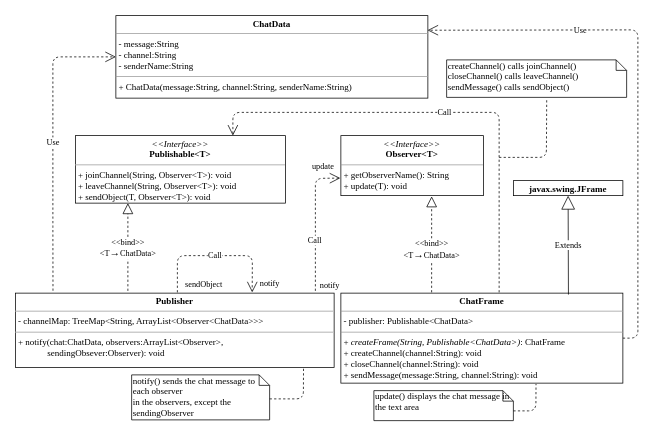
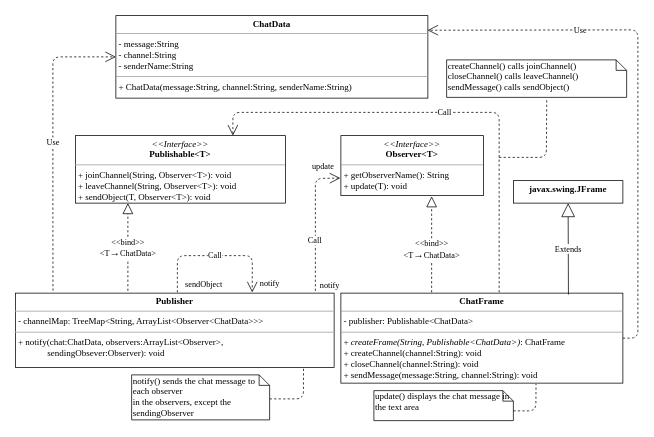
  <mxCell id="0" />
  <mxCell id="1" parent="0" />
  <mxCell id="2" value="&lt;p style=&quot;margin: 0px ; margin-top: 4px ; text-align: center&quot;&gt;&lt;i&gt;&amp;lt;&amp;lt;Interface&amp;gt;&amp;gt;&lt;/i&gt;&lt;br&gt;&lt;b&gt;Observer&amp;lt;T&amp;gt;&lt;/b&gt;&lt;/p&gt;&lt;hr size=&quot;1&quot;&gt;&lt;p style=&quot;margin: 0px ; margin-left: 4px&quot;&gt;&lt;/p&gt;&lt;p style=&quot;margin: 0px ; margin-left: 4px&quot;&gt;+ getObserverName(): String&lt;br&gt;+ update(T): void&lt;/p&gt;" style="verticalAlign=top;align=left;overflow=fill;fontSize=12;fontFamily=Verdana;html=1;rounded=0;shadow=0;comic=0;labelBackgroundColor=none;strokeWidth=1" parent="1" vertex="1"><mxGeometry x="454" y="180" width="190" height="80" as="geometry" /></mxCell>
  <mxCell id="3" value="&lt;p style=&quot;margin: 0px ; margin-top: 4px ; text-align: center&quot;&gt;&lt;b&gt;Publisher&lt;/b&gt;&lt;/p&gt;&lt;hr size=&quot;1&quot;&gt;&lt;p style=&quot;margin: 0px ; margin-left: 4px&quot;&gt;- channelMap: TreeMap&amp;lt;String, ArrayList&amp;lt;Observer&amp;lt;ChatData&amp;gt;&amp;gt;&amp;gt;&lt;/p&gt;&lt;hr size=&quot;1&quot;&gt;&lt;p style=&quot;margin: 0px ; margin-left: 4px&quot;&gt;+ notify(chat:ChatData, observers:ArrayList&amp;lt;Observer&amp;gt;,&lt;/p&gt;&lt;p style=&quot;margin: 0px ; margin-left: 4px&quot;&gt;&amp;nbsp; &amp;nbsp; &amp;nbsp; &amp;nbsp; &amp;nbsp; &amp;nbsp; &amp;nbsp;sendingObsever:Observer): void&lt;/p&gt;" style="verticalAlign=top;align=left;overflow=fill;fontSize=12;fontFamily=Verdana;html=1;" vertex="1" parent="1"><mxGeometry x="20" y="390" width="425" height="99" as="geometry" /></mxCell>
  <mxCell id="4" value="&lt;p style=&quot;margin: 0px ; margin-top: 4px ; text-align: center&quot;&gt;&lt;i&gt;&amp;lt;&amp;lt;Interface&amp;gt;&amp;gt;&lt;/i&gt;&lt;br&gt;&lt;b&gt;Publishable&amp;lt;T&amp;gt;&lt;/b&gt;&lt;/p&gt;&lt;hr size=&quot;1&quot;&gt;&lt;p style=&quot;margin: 0px ; margin-left: 4px&quot;&gt;&lt;/p&gt;&lt;p style=&quot;margin: 0px ; margin-left: 4px&quot;&gt;+ joinChannel(String, Observer&amp;lt;T&amp;gt;): void&lt;/p&gt;&lt;p style=&quot;margin: 0px ; margin-left: 4px&quot;&gt;+ leaveChannel(String, Observer&amp;lt;T&amp;gt;): void&lt;br&gt;+ sendObject(T, Observer&amp;lt;T&amp;gt;): void&lt;/p&gt;" style="verticalAlign=top;align=left;overflow=fill;fontSize=12;fontFamily=Verdana;html=1;rounded=0;shadow=0;comic=0;labelBackgroundColor=none;strokeWidth=1" vertex="1" parent="1"><mxGeometry x="100" y="180" width="280" height="90" as="geometry" /></mxCell>
- <mxCell id="5" value="&lt;p style=&quot;margin: 0px ; margin-top: 4px ; text-align: center&quot;&gt;&lt;b&gt;javax.swing.JFrame&lt;/b&gt;&lt;/p&gt;" style="verticalAlign=top;align=left;overflow=fill;fontSize=12;fontFamily=Verdana;html=1;" vertex="1" parent="1"><mxGeometry x="684" y="240" width="146" height="20" as="geometry" /></mxCell>
+ <mxCell id="5" value="&lt;p style=&quot;margin: 0px ; margin-top: 4px ; text-align: center&quot;&gt;&lt;b&gt;javax.swing.JFrame&lt;/b&gt;&lt;/p&gt;" style="verticalAlign=top;align=left;overflow=fill;fontSize=12;fontFamily=Verdana;html=1;" vertex="1" parent="1"><mxGeometry x="684" y="240" width="146" height="30" as="geometry" /></mxCell>
  <mxCell id="6" value="" style="endArrow=block;dashed=1;endFill=0;endSize=12;html=1;fontFamily=Verdana;entryX=0.637;entryY=1.011;entryDx=0;entryDy=0;entryPerimeter=0;" edge="1" parent="1" target="2"><mxGeometry width="160" relative="1" as="geometry"><mxPoint x="575" y="389" as="sourcePoint" /><mxPoint x="744" y="360" as="targetPoint" /></mxGeometry></mxCell>
  <mxCell id="7" value="&amp;lt;&amp;lt;bind&amp;gt;&amp;gt;&lt;br&gt;&amp;lt;T&lt;span style=&quot;font-size: 14px; text-align: left;&quot;&gt;→&lt;/span&gt;ChatData&amp;gt;" style="edgeLabel;html=1;align=center;verticalAlign=middle;resizable=0;points=[];fontFamily=Verdana;" vertex="1" connectable="0" parent="6"><mxGeometry x="-0.113" y="1" relative="1" as="geometry"><mxPoint as="offset" /></mxGeometry></mxCell>
  <mxCell id="8" value="" style="endArrow=block;dashed=1;endFill=0;endSize=12;html=1;fontFamily=Verdana;entryX=0.25;entryY=1;entryDx=0;entryDy=0;" edge="1" parent="1" target="4"><mxGeometry width="160" relative="1" as="geometry"><mxPoint x="170" y="387" as="sourcePoint" /><mxPoint x="273.58" y="270" as="targetPoint" /></mxGeometry></mxCell>
  <mxCell id="9" value="&amp;lt;&amp;lt;bind&amp;gt;&amp;gt;&lt;br&gt;&amp;lt;T&lt;span style=&quot;font-size: 14px ; text-align: left&quot;&gt;→&lt;/span&gt;ChatData&amp;gt;" style="edgeLabel;html=1;align=center;verticalAlign=middle;resizable=0;points=[];fontFamily=Verdana;" vertex="1" connectable="0" parent="8"><mxGeometry x="-0.273" y="1" relative="1" as="geometry"><mxPoint y="-14.29" as="offset" /></mxGeometry></mxCell>
  <mxCell id="10" value="&lt;p style=&quot;margin: 0px ; margin-top: 4px ; text-align: center&quot;&gt;&lt;b&gt;ChatData&lt;/b&gt;&lt;/p&gt;&lt;hr size=&quot;1&quot;&gt;&lt;p style=&quot;margin: 0px ; margin-left: 4px&quot;&gt;- message:String&lt;/p&gt;&lt;p style=&quot;margin: 0px ; margin-left: 4px&quot;&gt;- channel:String&lt;/p&gt;&lt;p style=&quot;margin: 0px ; margin-left: 4px&quot;&gt;- senderName:String&amp;nbsp;&lt;/p&gt;&lt;hr size=&quot;1&quot;&gt;&lt;p style=&quot;margin: 0px ; margin-left: 4px&quot;&gt;+ ChatData(message:String, channel:String, senderName:String)&lt;/p&gt;&lt;p style=&quot;margin: 0px ; margin-left: 4px&quot;&gt;&lt;br&gt;&lt;/p&gt;" style="verticalAlign=top;align=left;overflow=fill;fontSize=12;fontFamily=Verdana;html=1;" vertex="1" parent="1"><mxGeometry x="154" y="20" width="416" height="110" as="geometry" /></mxCell>
  <mxCell id="11" value="Use" style="endArrow=open;endSize=12;dashed=1;html=1;fontFamily=Verdana;exitX=0.118;exitY=-0.032;exitDx=0;exitDy=0;entryX=0;entryY=0.5;entryDx=0;entryDy=0;exitPerimeter=0;" edge="1" parent="1" source="3" target="10"><mxGeometry width="160" relative="1" as="geometry"><mxPoint x="204" y="120" as="sourcePoint" /><mxPoint x="364" y="120" as="targetPoint" /><Array as="points"><mxPoint x="70" y="300" /><mxPoint x="70" y="75" /></Array></mxGeometry></mxCell>
  <mxCell id="12" value="Use" style="endArrow=open;endSize=12;dashed=1;html=1;fontFamily=Verdana;entryX=0.999;entryY=0.177;entryDx=0;entryDy=0;entryPerimeter=0;exitX=1;exitY=0.5;exitDx=0;exitDy=0;" edge="1" parent="1" source="13" target="10"><mxGeometry x="0.429" width="160" relative="1" as="geometry"><mxPoint x="674" y="388" as="sourcePoint" /><mxPoint x="424" y="120" as="targetPoint" /><Array as="points"><mxPoint x="850" y="450" /><mxPoint x="850" y="39" /></Array><mxPoint as="offset" /></mxGeometry></mxCell>
  <mxCell id="13" value="&lt;p style=&quot;margin: 0px ; margin-top: 4px ; text-align: center&quot;&gt;&lt;b&gt;ChatFrame&lt;/b&gt;&lt;/p&gt;&lt;hr size=&quot;1&quot;&gt;&lt;p style=&quot;margin: 0px ; margin-left: 4px&quot;&gt;- publisher: Publishable&amp;lt;ChatData&amp;gt;&lt;/p&gt;&lt;hr size=&quot;1&quot;&gt;&lt;p style=&quot;margin: 0px ; margin-left: 4px&quot;&gt;+ &lt;i&gt;createFrame(String, Publishable&amp;lt;ChatData&amp;gt;)&lt;/i&gt;: ChatFrame&lt;/p&gt;&lt;p style=&quot;margin: 0px ; margin-left: 4px&quot;&gt;+ createChannel(channel:String): void&lt;/p&gt;&lt;p style=&quot;margin: 0px ; margin-left: 4px&quot;&gt;+ closeChannel(channel:String): void&lt;/p&gt;&lt;p style=&quot;margin: 0px ; margin-left: 4px&quot;&gt;+ sendMessage(message:String, channel:String): void&lt;/p&gt;&lt;p style=&quot;margin: 0px ; margin-left: 4px&quot;&gt;&lt;br&gt;&lt;/p&gt;" style="verticalAlign=top;align=left;overflow=fill;fontSize=12;fontFamily=Verdana;html=1;" vertex="1" parent="1"><mxGeometry x="454" y="390" width="376" height="120" as="geometry" /></mxCell>
  <mxCell id="14" value="Extends" style="endArrow=block;endSize=16;endFill=0;html=1;fontFamily=Verdana;entryX=0.5;entryY=1;entryDx=0;entryDy=0;exitX=0.807;exitY=0.016;exitDx=0;exitDy=0;exitPerimeter=0;" edge="1" parent="1" source="13" target="5"><mxGeometry width="160" relative="1" as="geometry"><mxPoint x="750" y="391" as="sourcePoint" /><mxPoint x="864" y="340" as="targetPoint" /></mxGeometry></mxCell>
  <mxCell id="15" value="Call" style="endArrow=open;endSize=12;dashed=1;html=1;fontFamily=Verdana;entryX=-0.004;entryY=0.708;entryDx=0;entryDy=0;entryPerimeter=0;" edge="1" parent="1" target="2"><mxGeometry x="-0.265" y="1" width="160" relative="1" as="geometry"><mxPoint x="420" y="387" as="sourcePoint" /><mxPoint x="454" y="254.41" as="targetPoint" /><Array as="points"><mxPoint x="420" y="237" /></Array><mxPoint as="offset" /></mxGeometry></mxCell>
  <mxCell id="16" value="notify" style="edgeLabel;html=1;align=center;verticalAlign=middle;resizable=0;points=[];fontFamily=Verdana;" vertex="1" connectable="0" parent="15"><mxGeometry x="-0.803" y="-1" relative="1" as="geometry"><mxPoint x="17.58" y="10.71" as="offset" /></mxGeometry></mxCell>
  <mxCell id="17" value="update" style="edgeLabel;html=1;align=center;verticalAlign=middle;resizable=0;points=[];fontFamily=Verdana;" vertex="1" connectable="0" parent="15"><mxGeometry x="0.451" y="-18" relative="1" as="geometry"><mxPoint x="-8.37" y="-33.74" as="offset" /></mxGeometry></mxCell>
  <mxCell id="18" value="Call" style="endArrow=open;endSize=12;dashed=1;html=1;fontFamily=Verdana;entryX=0.743;entryY=-0.01;entryDx=0;entryDy=0;entryPerimeter=0;" edge="1" parent="1" target="3"><mxGeometry width="160" relative="1" as="geometry"><mxPoint x="236" y="389" as="sourcePoint" /><mxPoint x="279" y="391" as="targetPoint" /><Array as="points"><mxPoint x="236" y="340" /><mxPoint x="336" y="340" /></Array></mxGeometry></mxCell>
  <mxCell id="19" value="sendObject" style="edgeLabel;html=1;align=center;verticalAlign=middle;resizable=0;points=[];fontFamily=Verdana;" vertex="1" connectable="0" parent="18"><mxGeometry x="-0.792" y="1" relative="1" as="geometry"><mxPoint x="35.06" y="9.47" as="offset" /></mxGeometry></mxCell>
  <mxCell id="20" value="notify" style="edgeLabel;html=1;align=center;verticalAlign=middle;resizable=0;points=[];fontFamily=Verdana;" vertex="1" connectable="0" parent="18"><mxGeometry x="0.619" relative="1" as="geometry"><mxPoint x="22.86" y="25.69" as="offset" /></mxGeometry></mxCell>
  <mxCell id="21" value="notify() sends the chat message to each observer&lt;br&gt;in the observers, except the sendingObserver" style="shape=note;whiteSpace=wrap;html=1;size=14;verticalAlign=top;align=left;spacingTop=-6;fontFamily=Verdana;" vertex="1" parent="1"><mxGeometry x="175" y="499" width="184" height="60" as="geometry" /></mxCell>
  <mxCell id="22" value="" style="endArrow=none;dashed=1;html=1;fontFamily=Verdana;entryX=0.904;entryY=1.015;entryDx=0;entryDy=0;entryPerimeter=0;exitX=0;exitY=0;exitDx=184;exitDy=32;exitPerimeter=0;" edge="1" parent="1" source="21" target="3"><mxGeometry width="50" height="50" relative="1" as="geometry"><mxPoint x="360" y="512" as="sourcePoint" /><mxPoint x="424" y="560" as="targetPoint" /><Array as="points"><mxPoint x="404" y="531" /></Array></mxGeometry></mxCell>
  <mxCell id="23" value="update() displays the chat message in the text area" style="shape=note;whiteSpace=wrap;html=1;size=14;verticalAlign=top;align=left;spacingTop=-6;fontFamily=Verdana;" vertex="1" parent="1"><mxGeometry x="498" y="520" width="186" height="40" as="geometry" /></mxCell>
  <mxCell id="24" value="" style="endArrow=none;dashed=1;html=1;fontFamily=Verdana;entryX=0.692;entryY=1.009;entryDx=0;entryDy=0;entryPerimeter=0;exitX=0;exitY=0;exitDx=186;exitDy=27;exitPerimeter=0;" edge="1" parent="1" source="23" target="13"><mxGeometry width="50" height="50" relative="1" as="geometry"><mxPoint x="664" y="522" as="sourcePoint" /><mxPoint x="714" y="480" as="targetPoint" /><Array as="points"><mxPoint x="714" y="547" /></Array></mxGeometry></mxCell>
  <mxCell id="25" value="Call" style="endArrow=open;endSize=12;dashed=1;html=1;fontFamily=Verdana;entryX=0.75;entryY=0;entryDx=0;entryDy=0;" edge="1" parent="1" target="4"><mxGeometry width="160" relative="1" as="geometry"><mxPoint x="665" y="389" as="sourcePoint" /><mxPoint x="804" y="369" as="targetPoint" /><Array as="points"><mxPoint x="665" y="149" /><mxPoint x="310" y="149" /></Array></mxGeometry></mxCell>
  <mxCell id="26" value="createChannel() calls joinChannel()&lt;br&gt;closeChannel() calls leaveChannel()&lt;br&gt;sendMessage() calls sendObject()" style="shape=note;whiteSpace=wrap;html=1;size=14;verticalAlign=top;align=left;spacingTop=-6;fontFamily=Verdana;" vertex="1" parent="1"><mxGeometry x="595" y="79" width="240" height="50" as="geometry" /></mxCell>
  <mxCell id="27" value="" style="endArrow=none;dashed=1;html=1;fontFamily=Verdana;entryX=0.556;entryY=1.057;entryDx=0;entryDy=0;entryPerimeter=0;" edge="1" parent="1" target="26"><mxGeometry width="50" height="50" relative="1" as="geometry"><mxPoint x="665" y="209" as="sourcePoint" /><mxPoint x="535" y="169" as="targetPoint" /><Array as="points"><mxPoint x="728" y="209" /></Array></mxGeometry></mxCell>
